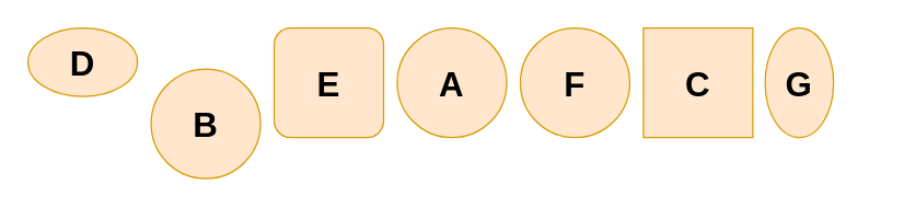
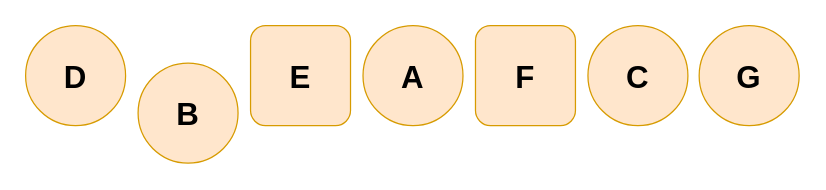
  <mxCell id="0" />
  <mxCell id="1" parent="0" />
  <mxCell id="2" value="&lt;b style=&quot;font-size: 25px&quot;&gt;A&lt;/b&gt;" style="ellipse;whiteSpace=wrap;html=1;aspect=fixed;fillColor=#ffe6cc;strokeColor=#d79b00;" vertex="1" parent="1"><mxGeometry x="290" y="20" width="80" height="80" as="geometry" /></mxCell>
- <mxCell id="3" value="&lt;span style=&quot;font-size: 25px&quot;&gt;&lt;b&gt;C&lt;/b&gt;&lt;/span&gt;" style="whiteSpace=wrap;html=1;aspect=fixed;fillColor=#ffe6cc;strokeColor=#d79b00;rounded=0;" vertex="1" parent="1"><mxGeometry x="470" y="20" width="80" height="80" as="geometry" /></mxCell>
+ <mxCell id="3" value="&lt;span style=&quot;font-size: 25px&quot;&gt;&lt;b&gt;C&lt;/b&gt;&lt;/span&gt;" style="ellipse;whiteSpace=wrap;html=1;aspect=fixed;fillColor=#ffe6cc;strokeColor=#d79b00;" vertex="1" parent="1"><mxGeometry x="470" y="20" width="80" height="80" as="geometry" /></mxCell>
  <mxCell id="4" value="&lt;span style=&quot;font-size: 25px&quot;&gt;&lt;b&gt;B&lt;/b&gt;&lt;/span&gt;" style="ellipse;whiteSpace=wrap;html=1;aspect=fixed;fillColor=#ffe6cc;strokeColor=#d79b00;" vertex="1" parent="1"><mxGeometry x="110" y="50" width="80" height="80" as="geometry" /></mxCell>
- <mxCell id="5" value="&lt;span style=&quot;font-size: 25px&quot;&gt;&lt;b&gt;D&lt;/b&gt;&lt;/span&gt;" style="ellipse;whiteSpace=wrap;html=1;aspect=fixed;fillColor=#ffe6cc;strokeColor=#d79b00;" vertex="1" parent="1"><mxGeometry x="20" y="20" width="80" height="50" as="geometry" /></mxCell>
- <mxCell id="6" value="&lt;span style=&quot;font-size: 25px&quot;&gt;&lt;b&gt;G&lt;/b&gt;&lt;/span&gt;" style="ellipse;whiteSpace=wrap;html=1;aspect=fixed;fillColor=#ffe6cc;strokeColor=#d79b00;" vertex="1" parent="1"><mxGeometry x="559" y="20" width="50" height="80" as="geometry" /></mxCell>
+ <mxCell id="5" value="&lt;span style=&quot;font-size: 25px&quot;&gt;&lt;b&gt;D&lt;/b&gt;&lt;/span&gt;" style="ellipse;whiteSpace=wrap;html=1;aspect=fixed;fillColor=#ffe6cc;strokeColor=#d79b00;" vertex="1" parent="1"><mxGeometry x="20" y="20" width="80" height="80" as="geometry" /></mxCell>
+ <mxCell id="6" value="&lt;span style=&quot;font-size: 25px&quot;&gt;&lt;b&gt;G&lt;/b&gt;&lt;/span&gt;" style="ellipse;whiteSpace=wrap;html=1;aspect=fixed;fillColor=#ffe6cc;strokeColor=#d79b00;" vertex="1" parent="1"><mxGeometry x="559" y="20" width="80" height="80" as="geometry" /></mxCell>
  <mxCell id="7" value="&lt;span style=&quot;font-size: 25px&quot;&gt;&lt;b&gt;E&lt;/b&gt;&lt;/span&gt;" style="whiteSpace=wrap;html=1;aspect=fixed;fillColor=#ffe6cc;strokeColor=#d79b00;rounded=1;" vertex="1" parent="1"><mxGeometry x="200" y="20" width="80" height="80" as="geometry" /></mxCell>
  <mxCell id="8" style="edgeStyle=none;rounded=0;orthogonalLoop=1;jettySize=auto;html=1;entryX=0.5;entryY=1;entryDx=0;entryDy=0;fillColor=#ffe6cc;strokeColor=#d79b00;" edge="1" parent="1" source="2" target="2"><mxGeometry relative="1" as="geometry" /></mxCell>
- <mxCell id="9" value="&lt;span style=&quot;font-size: 25px&quot;&gt;&lt;b&gt;F&lt;/b&gt;&lt;/span&gt;" style="ellipse;whiteSpace=wrap;html=1;aspect=fixed;fillColor=#ffe6cc;strokeColor=#d79b00;" vertex="1" parent="1"><mxGeometry x="380" y="20" width="80" height="80" as="geometry" /></mxCell>
+ <mxCell id="9" value="&lt;span style=&quot;font-size: 25px&quot;&gt;&lt;b&gt;F&lt;/b&gt;&lt;/span&gt;" style="whiteSpace=wrap;html=1;aspect=fixed;fillColor=#ffe6cc;strokeColor=#d79b00;rounded=1;" vertex="1" parent="1"><mxGeometry x="380" y="20" width="80" height="80" as="geometry" /></mxCell>
  <mxCell id="10" style="edgeStyle=none;rounded=0;orthogonalLoop=1;jettySize=auto;html=1;exitX=0.5;exitY=0;exitDx=0;exitDy=0;fillColor=#ffe6cc;strokeColor=#d79b00;" edge="1" parent="1"><mxGeometry relative="1" as="geometry"><mxPoint x="300" y="130" as="sourcePoint" /><mxPoint x="300" y="130" as="targetPoint" /></mxGeometry></mxCell>
